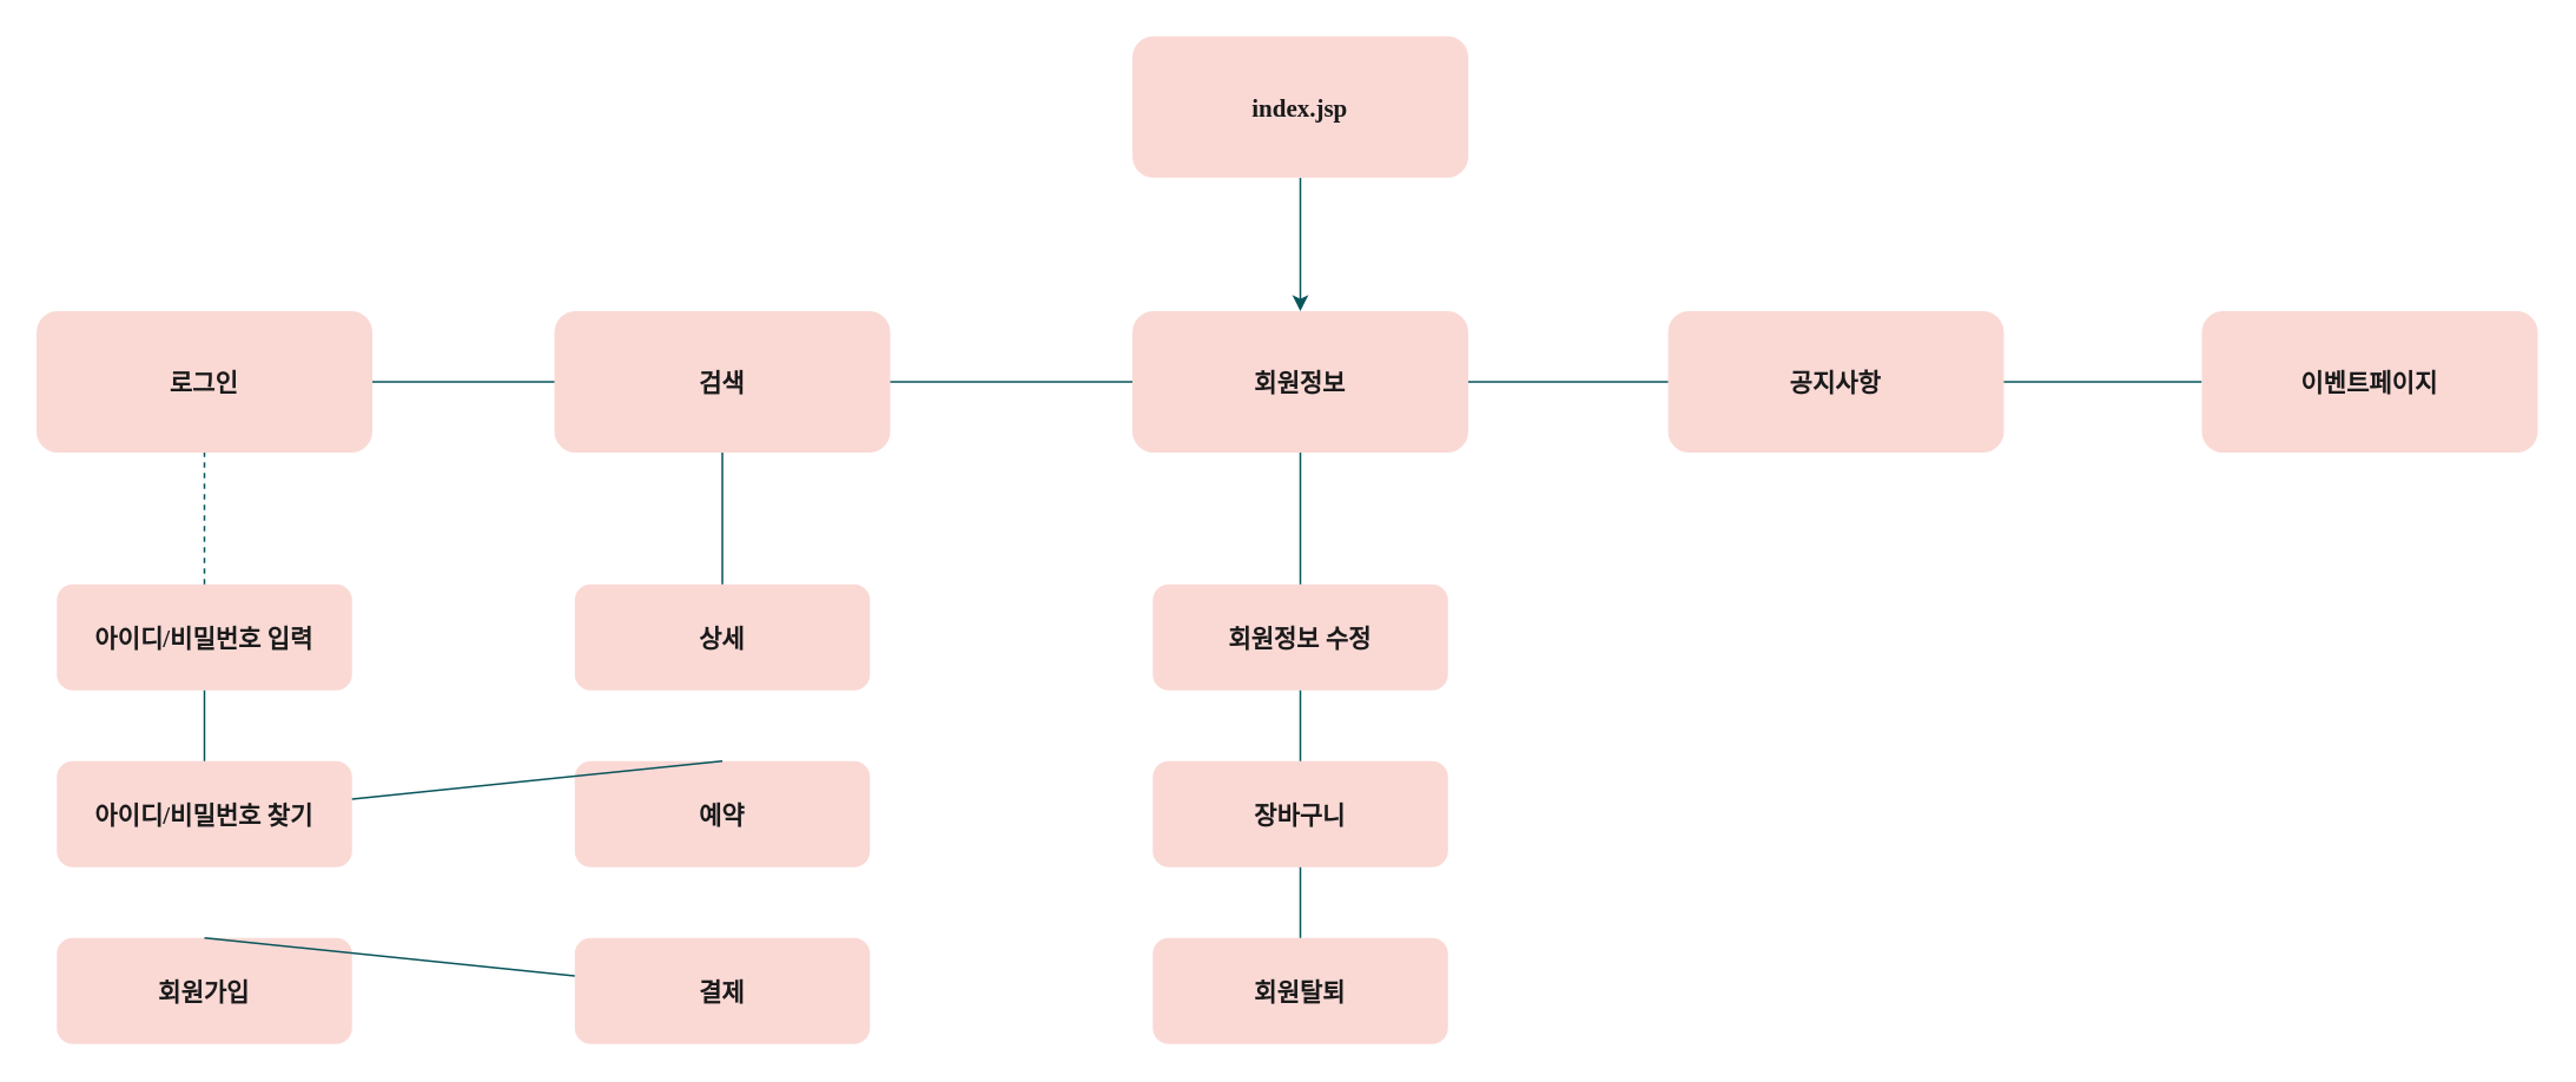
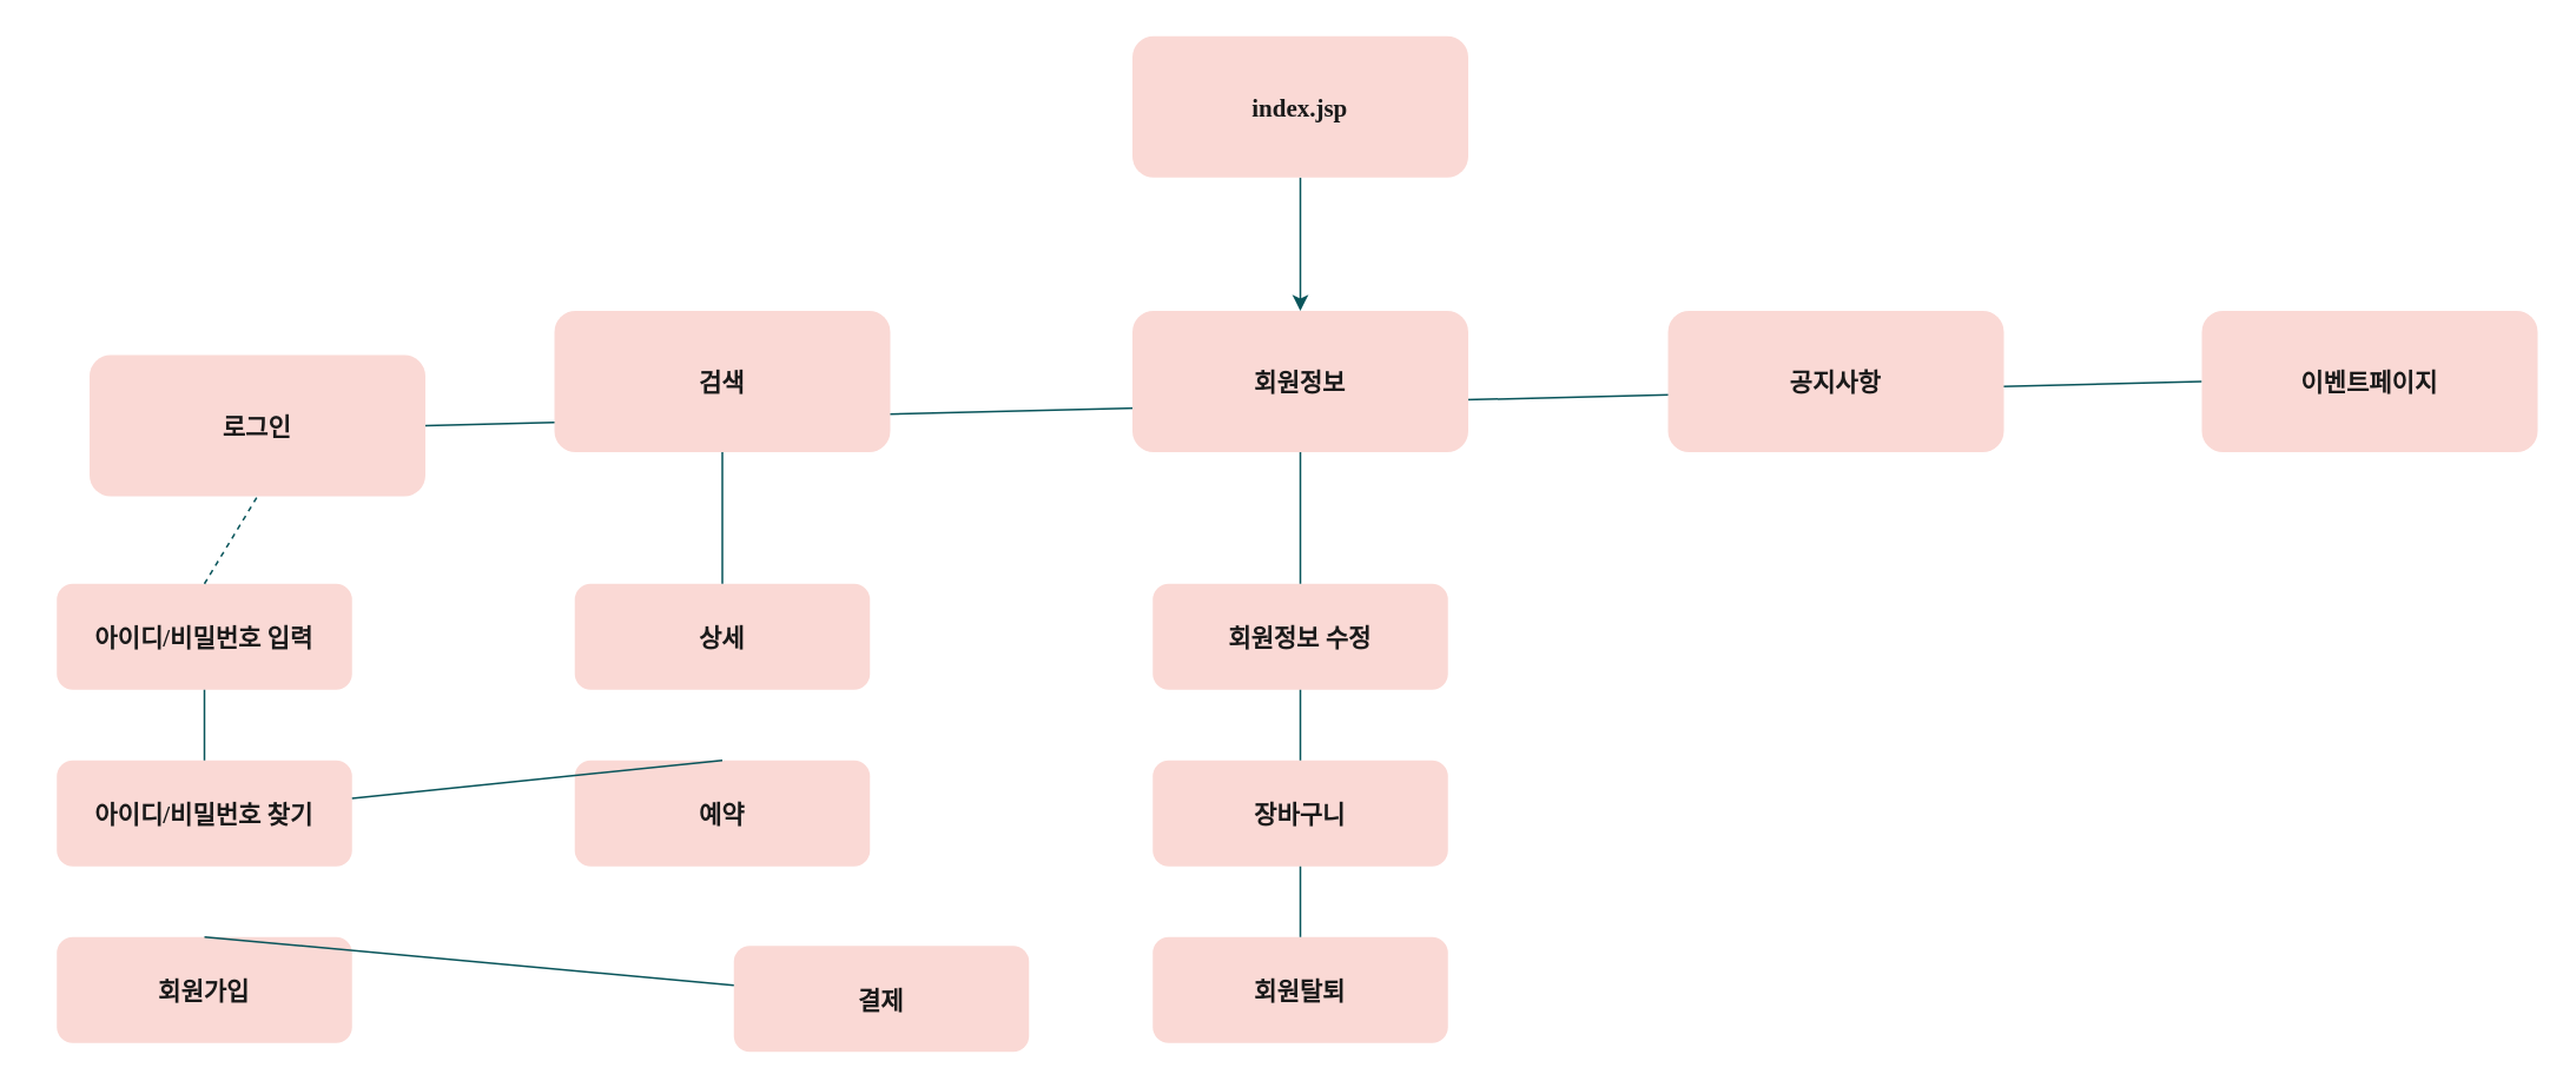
  <mxCell id="0" />
  <mxCell id="1" parent="0" />
  <mxCell id="2" value="" style="endArrow=none;html=1;exitX=1;exitY=0.5;exitDx=0;exitDy=0;entryX=0;entryY=0.5;entryDx=0;entryDy=0;strokeColor=#09555B;fontColor=#1A1A1A;" edge="1" parent="1" source="8" target="5"><mxGeometry width="50" height="50" relative="1" as="geometry"><mxPoint x="383" y="110" as="sourcePoint" /><mxPoint x="433" y="60" as="targetPoint" /></mxGeometry></mxCell>
  <mxCell id="3" value="" style="edgeStyle=orthogonalEdgeStyle;rounded=0;orthogonalLoop=1;jettySize=auto;html=1;strokeColor=#09555B;fontColor=#1A1A1A;" edge="1" parent="1" source="4" target="6"><mxGeometry relative="1" as="geometry" /></mxCell>
  <mxCell id="4" value="index.jsp" style="rounded=1;fillColor=#FAD9D5;strokeColor=none;fontColor=#1A1A1A;fontStyle=1;fontFamily=Tahoma;fontSize=14" parent="1" vertex="1"><mxGeometry x="640" y="20" width="190" height="80" as="geometry" /></mxCell>
  <mxCell id="5" value="이벤트페이지" style="rounded=1;fillColor=#FAD9D5;strokeColor=none;fontColor=#1A1A1A;fontStyle=1;fontFamily=Tahoma;fontSize=14" parent="1" vertex="1"><mxGeometry x="1245" y="175.5" width="190" height="80" as="geometry" /></mxCell>
  <mxCell id="6" value="회원정보" style="rounded=1;fillColor=#FAD9D5;strokeColor=none;fontColor=#1A1A1A;fontStyle=1;fontFamily=Tahoma;fontSize=14" parent="1" vertex="1"><mxGeometry x="640" y="175.5" width="190" height="80" as="geometry" /></mxCell>
  <mxCell id="7" value="검색" style="rounded=1;fillColor=#FAD9D5;strokeColor=none;fontColor=#1A1A1A;fontStyle=1;fontFamily=Tahoma;fontSize=14" parent="1" vertex="1"><mxGeometry x="313" y="175.5" width="190" height="80" as="geometry" /></mxCell>
- <mxCell id="8" value="로그인" style="rounded=1;fillColor=#FAD9D5;strokeColor=none;fontColor=#1A1A1A;fontStyle=1;fontFamily=Tahoma;fontSize=14" parent="1" vertex="1"><mxGeometry x="20" y="175.5" width="190" height="80" as="geometry" /></mxCell>
+ <mxCell id="8" value="로그인" style="rounded=1;fillColor=#FAD9D5;strokeColor=none;fontColor=#1A1A1A;fontStyle=1;fontFamily=Tahoma;fontSize=14" parent="1" vertex="1"><mxGeometry x="50" y="200.5" width="190" height="80" as="geometry" /></mxCell>
  <mxCell id="9" value="공지사항" style="rounded=1;fillColor=#FAD9D5;strokeColor=none;fontColor=#1A1A1A;fontStyle=1;fontFamily=Tahoma;fontSize=14" vertex="1" parent="1"><mxGeometry x="943" y="175.5" width="190" height="80" as="geometry" /></mxCell>
  <mxCell id="10" value="아이디/비밀번호 입력" style="rounded=1;fillColor=#FAD9D5;strokeColor=none;fontColor=#1A1A1A;fontStyle=1;fontFamily=Tahoma;fontSize=14" vertex="1" parent="1"><mxGeometry x="31.5" y="330" width="167" height="60" as="geometry" /></mxCell>
  <mxCell id="11" value="아이디/비밀번호 찾기" style="rounded=1;fillColor=#FAD9D5;strokeColor=none;fontColor=#1A1A1A;fontStyle=1;fontFamily=Tahoma;fontSize=14" vertex="1" parent="1"><mxGeometry x="31.5" y="430" width="167" height="60" as="geometry" /></mxCell>
  <mxCell id="12" value="장바구니" style="rounded=1;fillColor=#FAD9D5;strokeColor=none;fontColor=#1A1A1A;fontStyle=1;fontFamily=Tahoma;fontSize=14" vertex="1" parent="1"><mxGeometry x="651.5" y="430" width="167" height="60" as="geometry" /></mxCell>
  <mxCell id="13" value="회원정보 수정" style="rounded=1;fillColor=#FAD9D5;strokeColor=none;fontColor=#1A1A1A;fontStyle=1;fontFamily=Tahoma;fontSize=14" vertex="1" parent="1"><mxGeometry x="651.5" y="330" width="167" height="60" as="geometry" /></mxCell>
  <mxCell id="14" value="회원탈퇴" style="rounded=1;fillColor=#FAD9D5;strokeColor=none;fontColor=#1A1A1A;fontStyle=1;fontFamily=Tahoma;fontSize=14" vertex="1" parent="1"><mxGeometry x="651.5" y="530" width="167" height="60" as="geometry" /></mxCell>
  <mxCell id="15" value="회원가입" style="rounded=1;fillColor=#FAD9D5;strokeColor=none;fontColor=#1A1A1A;fontStyle=1;fontFamily=Tahoma;fontSize=14" vertex="1" parent="1"><mxGeometry x="31.5" y="530" width="167" height="60" as="geometry" /></mxCell>
  <mxCell id="16" value="상세" style="rounded=1;fillColor=#FAD9D5;strokeColor=none;fontColor=#1A1A1A;fontStyle=1;fontFamily=Tahoma;fontSize=14" vertex="1" parent="1"><mxGeometry x="324.5" y="330" width="167" height="60" as="geometry" /></mxCell>
  <mxCell id="17" value="예약" style="rounded=1;fillColor=#FAD9D5;strokeColor=none;fontColor=#1A1A1A;fontStyle=1;fontFamily=Tahoma;fontSize=14" vertex="1" parent="1"><mxGeometry x="324.5" y="430" width="167" height="60" as="geometry" /></mxCell>
- <mxCell id="18" value="결제" style="rounded=1;fillColor=#FAD9D5;strokeColor=none;fontColor=#1A1A1A;fontStyle=1;fontFamily=Tahoma;fontSize=14" vertex="1" parent="1"><mxGeometry x="324.5" y="530" width="167" height="60" as="geometry" /></mxCell>
+ <mxCell id="18" value="결제" style="rounded=1;fillColor=#FAD9D5;strokeColor=none;fontColor=#1A1A1A;fontStyle=1;fontFamily=Tahoma;fontSize=14" vertex="1" parent="1"><mxGeometry x="414.5" y="535" width="167" height="60" as="geometry" /></mxCell>
  <mxCell id="19" value="" style="endArrow=none;html=1;entryX=0.5;entryY=1;entryDx=0;entryDy=0;exitX=0.5;exitY=0;exitDx=0;exitDy=0;strokeColor=#09555B;fontColor=#1A1A1A;dashed=1;" edge="1" parent="1" source="10" target="8"><mxGeometry width="50" height="50" relative="1" as="geometry"><mxPoint x="693" y="340" as="sourcePoint" /><mxPoint x="743" y="290" as="targetPoint" /></mxGeometry></mxCell>
  <mxCell id="20" value="" style="endArrow=none;html=1;entryX=0.5;entryY=1;entryDx=0;entryDy=0;exitX=0.5;exitY=0;exitDx=0;exitDy=0;strokeColor=#09555B;fontColor=#1A1A1A;" edge="1" parent="1" source="11" target="10"><mxGeometry width="50" height="50" relative="1" as="geometry"><mxPoint x="273" y="390" as="sourcePoint" /><mxPoint x="273" y="315.5" as="targetPoint" /></mxGeometry></mxCell>
  <mxCell id="21" value="" style="endArrow=none;html=1;exitX=0.5;exitY=0;exitDx=0;exitDy=0;strokeColor=#09555B;fontColor=#1A1A1A;" edge="1" parent="1" source="15" target="18"><mxGeometry width="50" height="50" relative="1" as="geometry"><mxPoint x="353" y="464.5" as="sourcePoint" /><mxPoint x="353" y="390" as="targetPoint" /></mxGeometry></mxCell>
  <mxCell id="22" value="" style="endArrow=none;html=1;entryX=0.5;entryY=1;entryDx=0;entryDy=0;exitX=0.5;exitY=0;exitDx=0;exitDy=0;strokeColor=#09555B;fontColor=#1A1A1A;" edge="1" parent="1" source="16" target="7"><mxGeometry width="50" height="50" relative="1" as="geometry"><mxPoint x="208.57" y="724.5" as="sourcePoint" /><mxPoint x="208.57" y="650" as="targetPoint" /></mxGeometry></mxCell>
  <mxCell id="23" value="" style="endArrow=none;html=1;entryX=0.5;entryY=1;entryDx=0;entryDy=0;exitX=0.5;exitY=0;exitDx=0;exitDy=0;strokeColor=#09555B;fontColor=#1A1A1A;" edge="1" parent="1" source="12" target="13"><mxGeometry width="50" height="50" relative="1" as="geometry"><mxPoint x="363" y="814.5" as="sourcePoint" /><mxPoint x="363" y="740" as="targetPoint" /></mxGeometry></mxCell>
  <mxCell id="24" value="" style="endArrow=none;html=1;exitX=0.5;exitY=0;exitDx=0;exitDy=0;strokeColor=#09555B;fontColor=#1A1A1A;" edge="1" parent="1" source="17" target="11"><mxGeometry width="50" height="50" relative="1" as="geometry"><mxPoint x="313" y="694.5" as="sourcePoint" /><mxPoint x="313" y="620" as="targetPoint" /></mxGeometry></mxCell>
  <mxCell id="25" value="" style="endArrow=none;html=1;entryX=0.5;entryY=1;entryDx=0;entryDy=0;exitX=0.5;exitY=0;exitDx=0;exitDy=0;strokeColor=#09555B;fontColor=#1A1A1A;" edge="1" parent="1" source="14" target="12"><mxGeometry width="50" height="50" relative="1" as="geometry"><mxPoint x="463" y="800" as="sourcePoint" /><mxPoint x="463" y="725.5" as="targetPoint" /></mxGeometry></mxCell>
  <mxCell id="26" value="" style="endArrow=none;html=1;entryX=0.5;entryY=1;entryDx=0;entryDy=0;exitX=0.5;exitY=0;exitDx=0;exitDy=0;strokeColor=#09555B;fontColor=#1A1A1A;" edge="1" parent="1" source="13" target="6"><mxGeometry width="50" height="50" relative="1" as="geometry"><mxPoint x="443" y="744.5" as="sourcePoint" /><mxPoint x="443" y="670" as="targetPoint" /></mxGeometry></mxCell>
